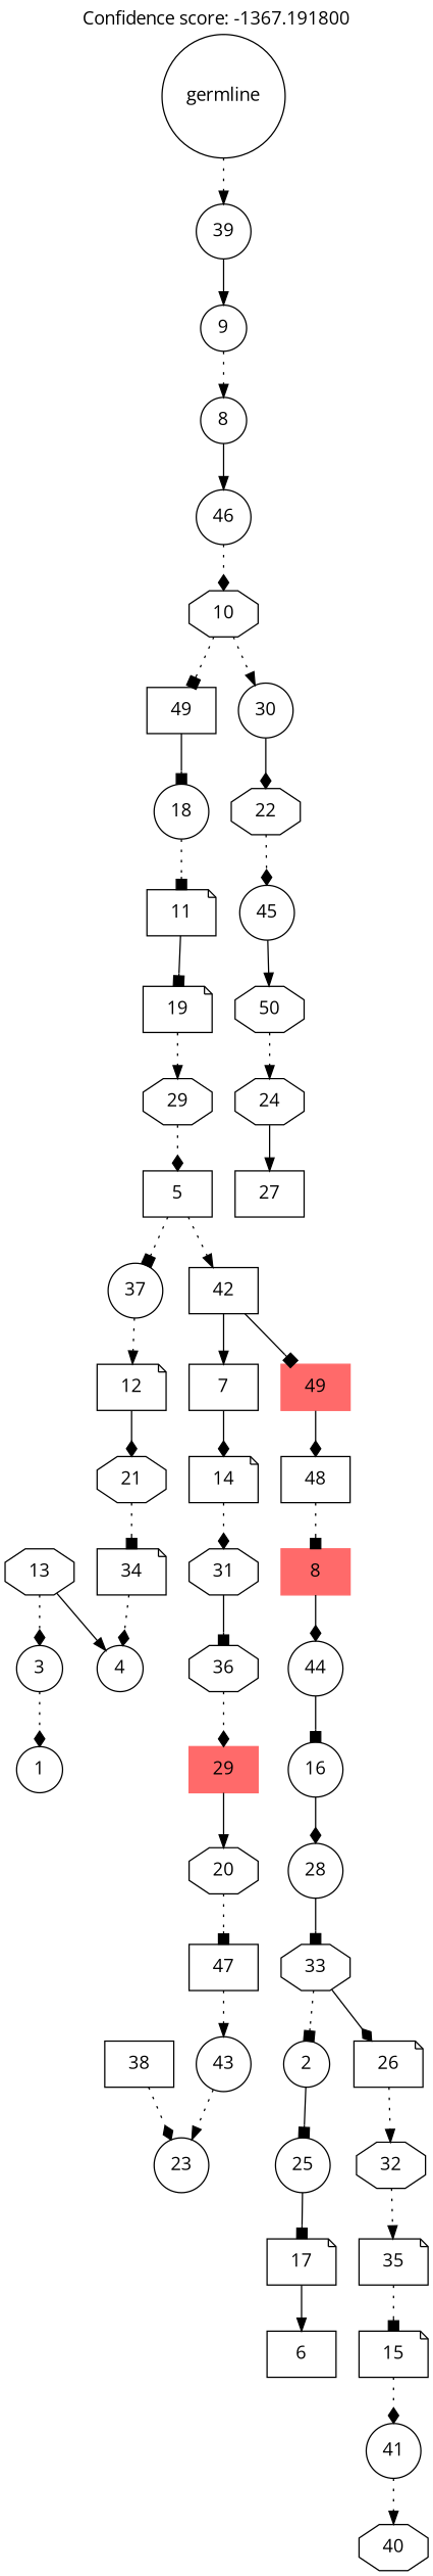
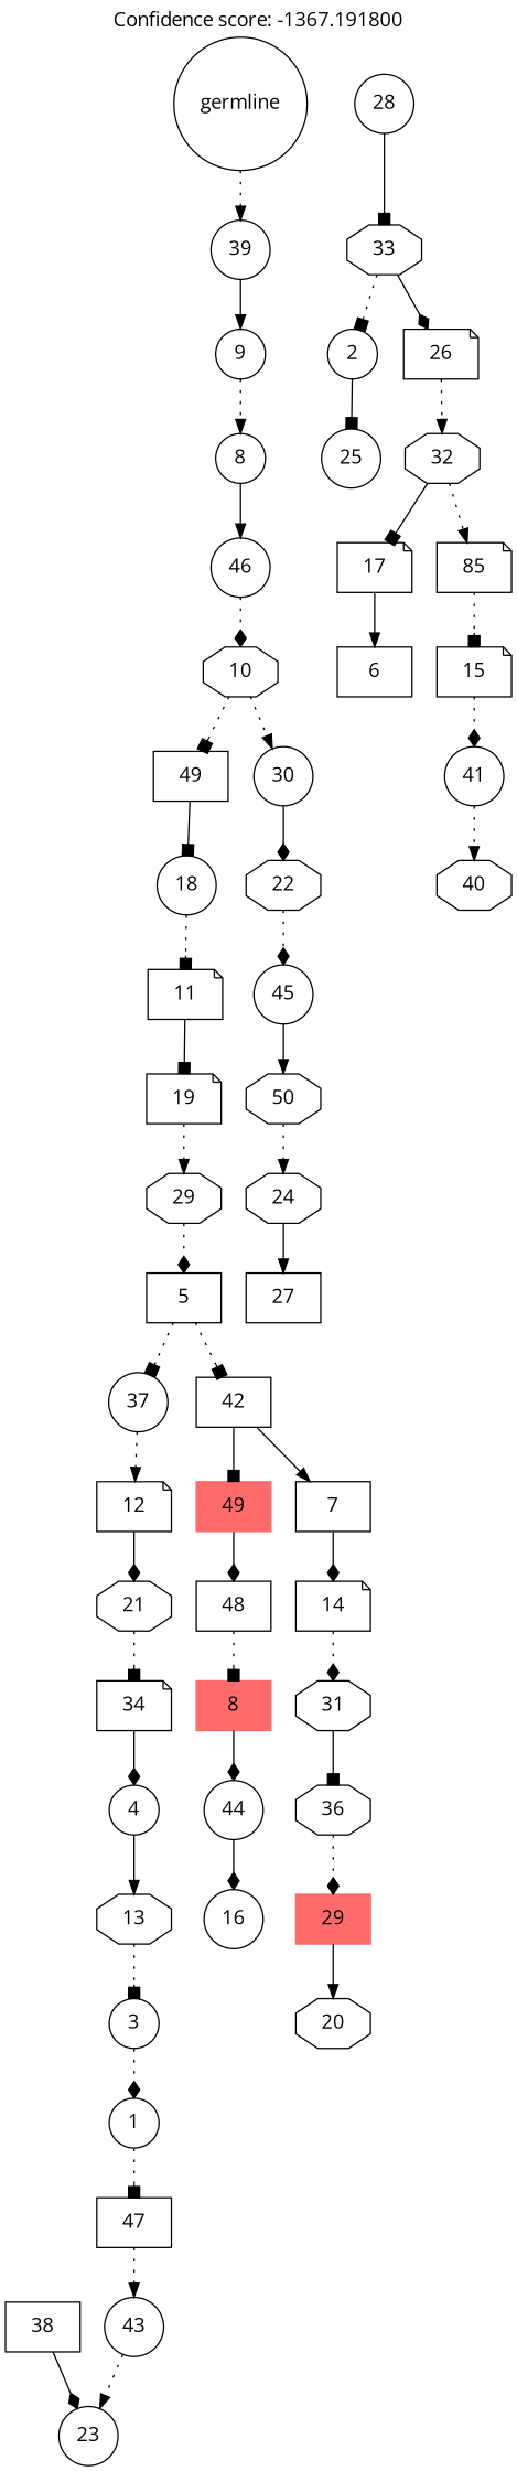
  digraph {
    fontname="Open Sans"
    label="Confidence score: -1367.191800"
    labelloc=t
    node [fontname="Open Sans" shape=circle]
    edge [arrowhead=normal fontname="Open Sans" style=dotted]
    n1 [label=3]
    n2 [label=1]
    n3 [label=13 shape=octagon]
    n4 [label=4]
    n5 [label=34 shape=note]
    n6 [label=21 shape=octagon]
    n7 [label=12 shape=note]
    n8 [label=37]
    n9 [label=17 shape=note]
    n10 [label=6 shape=box]
    n11 [label=25]
    n12 [label=2]
    n13 [label=41]
    n14 [label=40 shape=octagon]
    n15 [label=15 shape=note]
-   n16 [label=35 shape=note]
+   n16 [label=85 shape=note]
    n17 [label=32 shape=octagon]
    n18 [label=26 shape=note]
    n19 [label=33 shape=octagon]
    n20 [label=28]
    n21 [label=16]
    n22 [label=44]
    n23 [color=indianred1 label=8 shape=box style=filled]
    n24 [label=48 shape=box]
    n25 [color=indianred1 label=49 shape=box style=filled]
    n26 [label=38 shape=box]
    n27 [label=23]
    n28 [label=43]
    n29 [label=47 shape=box]
    n30 [label=20 shape=octagon]
    n31 [color=indianred1 label=29 shape=box style=filled]
    n32 [label=36 shape=octagon]
    n33 [label=31 shape=octagon]
    n34 [label=14 shape=note]
    n35 [label=7 shape=box]
    n36 [label=42 shape=box]
    n37 [label=5 shape=box]
    n38 [label=29 shape=octagon]
    n39 [label=19 shape=note]
    n40 [label=11 shape=note]
    n41 [label=18]
    n42 [label=49 shape=box]
    n43 [label=24 shape=octagon]
    n44 [label=27 shape=box]
    n45 [label=50 shape=octagon]
    n46 [label=45]
    n47 [label=22 shape=octagon]
    n48 [label=30]
    n49 [label=10 shape=octagon]
    n50 [label=46]
    n51 [label=8]
    n52 [label=9]
    n53 [label=39]
    n54 [label=germline]
    n1 -> n2 [arrowhead=diamond]
-   n3 -> n1 [arrowhead=diamond]
-   n3 -> n4 [style=solid]
-   n5 -> n4 [arrowhead=diamond]
+   n3 -> n1 [arrowhead=box]
+   n4 -> n3 [style=solid]
+   n5 -> n4 [arrowhead=diamond style=solid]
    n6 -> n5 [arrowhead=box]
    n7 -> n6 [arrowhead=diamond style=solid]
    n8 -> n7
    n9 -> n10 [style=solid]
-   n11 -> n9 [arrowhead=box style=solid]
+   n17 -> n9 [arrowhead=box style=solid]
    n12 -> n11 [arrowhead=box style=solid]
    n13 -> n14
    n15 -> n13 [arrowhead=diamond]
    n16 -> n15 [arrowhead=box]
    n17 -> n16
    n18 -> n17
    n19 -> n12 [arrowhead=box]
    n19 -> n18 [arrowhead=diamond style=solid]
    n20 -> n19 [arrowhead=box style=solid]
-   n21 -> n20 [arrowhead=diamond style=solid]
-   n22 -> n21 [arrowhead=box style=solid]
+   n22 -> n21 [arrowhead=diamond style=solid]
    n23 -> n22 [arrowhead=diamond style=solid]
    n24 -> n23 [arrowhead=box]
    n25 -> n24 [arrowhead=diamond style=solid]
-   n26 -> n27 [arrowhead=diamond]
+   n26 -> n27 [arrowhead=diamond style=solid]
    n28 -> n27
    n29 -> n28
-   n30 -> n29 [arrowhead=box]
+   n2 -> n29 [arrowhead=box]
    n31 -> n30 [style=solid]
    n32 -> n31 [arrowhead=diamond]
    n33 -> n32 [arrowhead=box style=solid]
    n34 -> n33 [arrowhead=diamond]
    n35 -> n34 [arrowhead=diamond style=solid]
    n36 -> n25 [arrowhead=box style=solid]
    n36 -> n35 [style=solid]
    n37 -> n8 [arrowhead=box]
-   n37 -> n36
+   n37 -> n36 [arrowhead=box]
    n38 -> n37 [arrowhead=diamond]
    n39 -> n38
    n40 -> n39 [arrowhead=box style=solid]
    n41 -> n40 [arrowhead=box]
    n42 -> n41 [arrowhead=box style=solid]
    n43 -> n44 [style=solid]
    n45 -> n43
    n46 -> n45 [style=solid]
    n47 -> n46 [arrowhead=diamond]
    n48 -> n47 [arrowhead=diamond style=solid]
    n49 -> n42 [arrowhead=box]
    n49 -> n48
    n50 -> n49 [arrowhead=diamond]
    n51 -> n50 [style=solid]
    n52 -> n51
    n53 -> n52 [style=solid]
    n54 -> n53
  }
